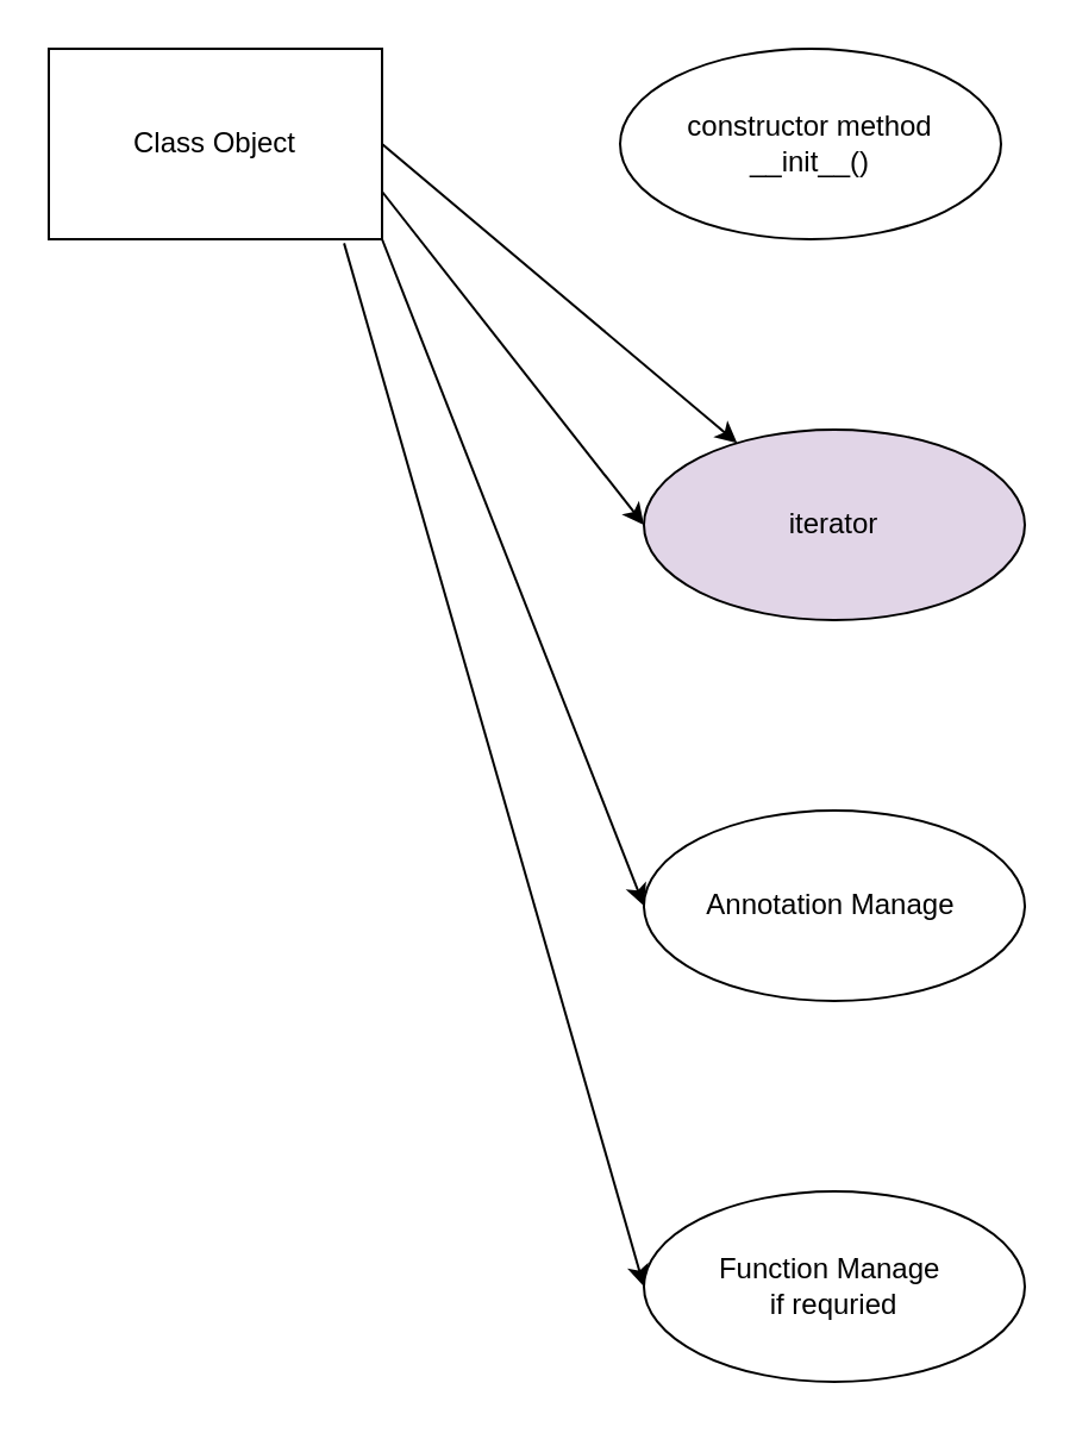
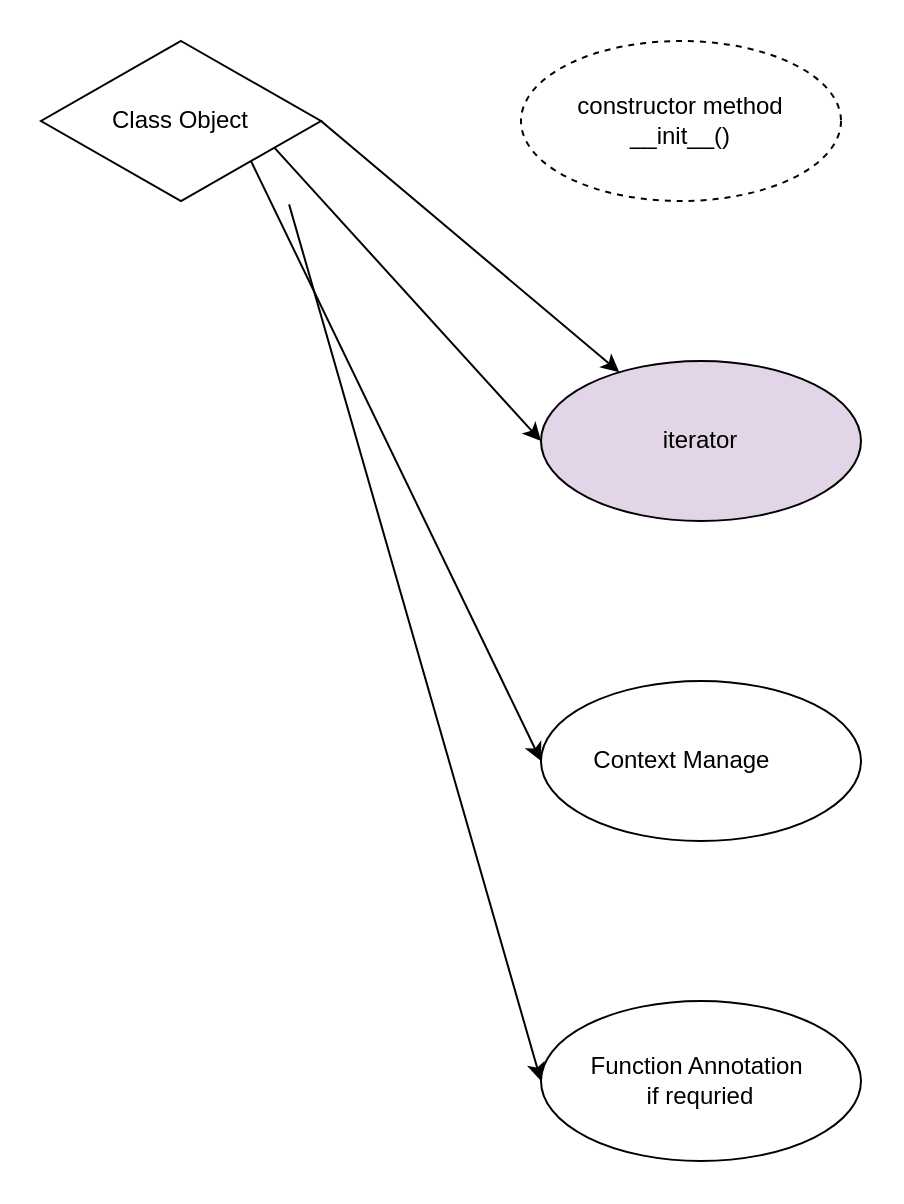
  <mxCell id="0" />
  <mxCell id="1" parent="0" />
  <mxCell id="2" style="edgeStyle=none;html=1;exitX=1;exitY=0.75;exitDx=0;exitDy=0;" edge="1" parent="1" source="3"><mxGeometry relative="1" as="geometry"><mxPoint x="270" y="220" as="targetPoint" /></mxGeometry></mxCell>
- <mxCell id="3" value="Class Object" style="rounded=0;whiteSpace=wrap;html=1;" vertex="1" parent="1"><mxGeometry x="20" y="20" width="140" height="80" as="geometry" /></mxCell>
- <mxCell id="4" value="constructor method&lt;br&gt;__init__()" style="ellipse;whiteSpace=wrap;html=1;rounded=0;" vertex="1" parent="1"><mxGeometry x="260" y="20" width="160" height="80" as="geometry" /></mxCell>
+ <mxCell id="3" value="Class Object" style="rhombus;whiteSpace=wrap;html=1;" vertex="1" parent="1"><mxGeometry x="20" y="20" width="140" height="80" as="geometry" /></mxCell>
+ <mxCell id="4" value="constructor method&lt;br&gt;__init__()" style="ellipse;whiteSpace=wrap;html=1;rounded=0;dashed=1;" vertex="1" parent="1"><mxGeometry x="260" y="20" width="160" height="80" as="geometry" /></mxCell>
  <mxCell id="5" value="" style="endArrow=classic;html=1;exitX=1;exitY=0.5;exitDx=0;exitDy=0;" edge="1" parent="1" source="3" target="6"><mxGeometry width="50" height="50" relative="1" as="geometry"><mxPoint x="340" y="240" as="sourcePoint" /><mxPoint x="390" y="190" as="targetPoint" /></mxGeometry></mxCell>
  <mxCell id="6" value="iterator" style="ellipse;whiteSpace=wrap;html=1;rounded=0;fillColor=#e1d5e7;" vertex="1" parent="1"><mxGeometry x="270" y="180" width="160" height="80" as="geometry" /></mxCell>
- <mxCell id="7" value="Annotation Manage&lt;span style=&quot;white-space: pre;&quot;&gt;&#09;&lt;/span&gt;" style="ellipse;whiteSpace=wrap;html=1;rounded=0;" vertex="1" parent="1"><mxGeometry x="270" y="340" width="160" height="80" as="geometry" /></mxCell>
+ <mxCell id="7" value="Context Manage&lt;span style=&quot;white-space: pre;&quot;&gt;&#09;&lt;/span&gt;" style="ellipse;whiteSpace=wrap;html=1;rounded=0;" vertex="1" parent="1"><mxGeometry x="270" y="340" width="160" height="80" as="geometry" /></mxCell>
  <mxCell id="8" style="edgeStyle=none;html=1;exitX=1;exitY=1;exitDx=0;exitDy=0;" edge="1" parent="1" source="3"><mxGeometry relative="1" as="geometry"><mxPoint x="270" y="380" as="targetPoint" /><mxPoint x="160" y="110" as="sourcePoint" /></mxGeometry></mxCell>
- <mxCell id="9" value="Function Manage&amp;nbsp;&lt;br&gt;if requried" style="ellipse;whiteSpace=wrap;html=1;rounded=0;" vertex="1" parent="1"><mxGeometry x="270" y="500" width="160" height="80" as="geometry" /></mxCell>
+ <mxCell id="9" value="Function Annotation&amp;nbsp;&lt;br&gt;if requried" style="ellipse;whiteSpace=wrap;html=1;rounded=0;" vertex="1" parent="1"><mxGeometry x="270" y="500" width="160" height="80" as="geometry" /></mxCell>
  <mxCell id="10" style="edgeStyle=none;html=1;exitX=0.886;exitY=1.021;exitDx=0;exitDy=0;exitPerimeter=0;" edge="1" parent="1" source="3"><mxGeometry relative="1" as="geometry"><mxPoint x="270" y="540" as="targetPoint" /><mxPoint x="160" y="270" as="sourcePoint" /></mxGeometry></mxCell>
